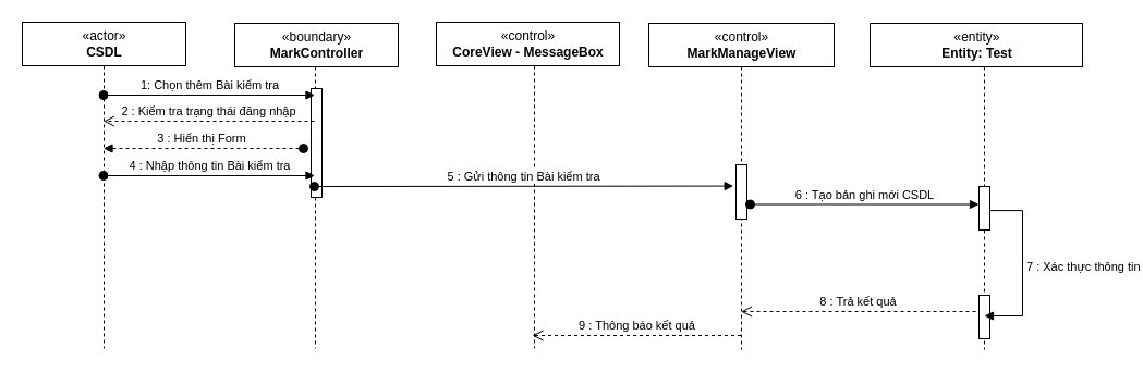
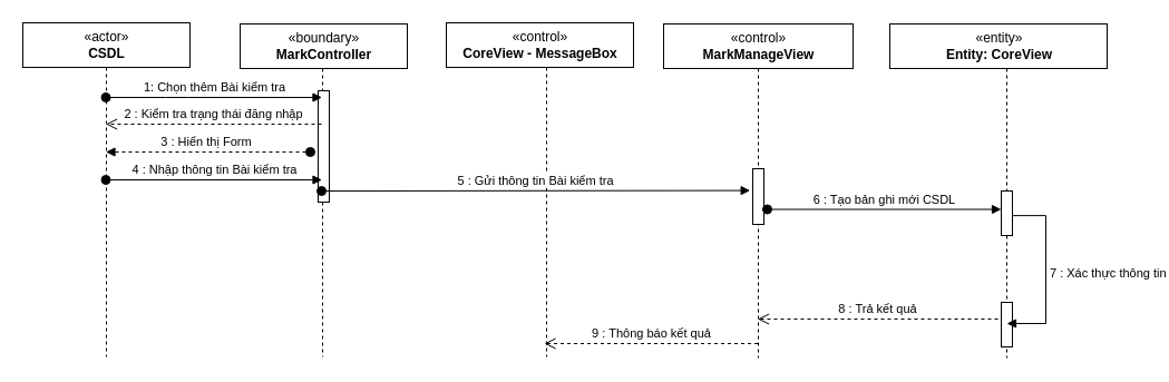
  <mxCell id="0" />
  <mxCell id="1" parent="0" />
  <mxCell id="2" value=":Object" style="shape=umlLifeline;perimeter=lifelinePerimeter;whiteSpace=wrap;html=1;container=1;collapsible=0;recursiveResize=0;outlineConnect=0;" parent="1" vertex="1"><mxGeometry x="45" y="20" width="100" height="300" as="geometry" /></mxCell>
  <mxCell id="3" value="«actor»&lt;br&gt;&lt;b&gt;CSDL&lt;/b&gt;" style="html=1;" parent="1" vertex="1"><mxGeometry x="20" y="20" width="150" height="40" as="geometry" /></mxCell>
  <mxCell id="4" value=":Object" style="shape=umlLifeline;perimeter=lifelinePerimeter;whiteSpace=wrap;html=1;container=1;collapsible=0;recursiveResize=0;outlineConnect=0;" parent="1" vertex="1"><mxGeometry x="215" y="21" width="148" height="299" as="geometry" /></mxCell>
  <mxCell id="5" value="«boundary»&lt;br&gt;&lt;b&gt;MarkController&lt;/b&gt;" style="html=1;" parent="4" vertex="1"><mxGeometry width="150" height="40" as="geometry" /></mxCell>
  <mxCell id="6" value="" style="html=1;points=[];perimeter=orthogonalPerimeter;" parent="4" vertex="1"><mxGeometry x="70" y="60" width="10" height="100" as="geometry" /></mxCell>
  <mxCell id="7" value=":Object" style="shape=umlLifeline;perimeter=lifelinePerimeter;whiteSpace=wrap;html=1;container=1;collapsible=0;recursiveResize=0;outlineConnect=0;" parent="1" vertex="1"><mxGeometry x="415" y="20" width="150" height="300" as="geometry" /></mxCell>
  <mxCell id="8" value="«control»&lt;br&gt;&lt;b&gt;CoreView - MessageBox&lt;/b&gt;" style="html=1;" parent="7" vertex="1"><mxGeometry x="-15" width="168" height="40" as="geometry" /></mxCell>
  <mxCell id="9" value=":Object" style="shape=umlLifeline;perimeter=lifelinePerimeter;whiteSpace=wrap;html=1;container=1;collapsible=0;recursiveResize=0;outlineConnect=0;" parent="1" vertex="1"><mxGeometry x="595" y="21" width="170" height="300" as="geometry" /></mxCell>
  <mxCell id="10" value="«control»&lt;br&gt;&lt;b&gt;MarkManageView&lt;/b&gt;" style="html=1;" parent="9" vertex="1"><mxGeometry width="170" height="40" as="geometry" /></mxCell>
  <mxCell id="11" value="" style="html=1;points=[];perimeter=orthogonalPerimeter;" parent="9" vertex="1"><mxGeometry x="80" y="130" width="10" height="50" as="geometry" /></mxCell>
  <mxCell id="12" value=":Object" style="shape=umlLifeline;perimeter=lifelinePerimeter;whiteSpace=wrap;html=1;container=1;collapsible=0;recursiveResize=0;outlineConnect=0;" parent="1" vertex="1"><mxGeometry x="813" y="21" width="180" height="300" as="geometry" /></mxCell>
- <mxCell id="13" value="«entity»&lt;br&gt;&lt;b&gt;Entity: Test&lt;/b&gt;" style="html=1;" parent="12" vertex="1"><mxGeometry x="-15" width="195" height="40" as="geometry" /></mxCell>
+ <mxCell id="13" value="«entity»&lt;br&gt;&lt;b&gt;Entity: CoreView&lt;/b&gt;" style="html=1;" parent="12" vertex="1"><mxGeometry x="-15" width="195" height="40" as="geometry" /></mxCell>
  <mxCell id="14" value="" style="html=1;points=[];perimeter=orthogonalPerimeter;" parent="12" vertex="1"><mxGeometry x="85" y="150" width="10" height="40" as="geometry" /></mxCell>
  <mxCell id="15" value="1: Chọn thêm Bài kiểm tra" style="html=1;verticalAlign=bottom;startArrow=oval;startFill=1;endArrow=block;startSize=8;" parent="1" target="4" edge="1"><mxGeometry width="60" relative="1" as="geometry"><mxPoint x="94.5" y="87" as="sourcePoint" /><mxPoint x="290" y="85" as="targetPoint" /><Array as="points"><mxPoint x="158" y="87" /></Array></mxGeometry></mxCell>
  <mxCell id="16" value="5 : Gửi thông tin Bài kiểm tra" style="html=1;verticalAlign=bottom;startArrow=oval;startFill=1;endArrow=block;startSize=8;entryX=-0.1;entryY=0.2;entryDx=0;entryDy=0;entryPerimeter=0;" parent="1" edge="1"><mxGeometry width="60" relative="1" as="geometry"><mxPoint x="288" y="171" as="sourcePoint" /><mxPoint x="672.68" y="170.58" as="targetPoint" /></mxGeometry></mxCell>
  <mxCell id="17" value="6 : Tạo bản ghi mới CSDL" style="html=1;verticalAlign=bottom;startArrow=oval;startFill=1;endArrow=block;startSize=8;exitX=0.8;exitY=0.39;exitDx=0;exitDy=0;exitPerimeter=0;" parent="1" target="14" edge="1"><mxGeometry width="60" relative="1" as="geometry"><mxPoint x="688" y="187.5" as="sourcePoint" /><mxPoint x="904.5" y="187.5" as="targetPoint" /></mxGeometry></mxCell>
  <mxCell id="18" value="" style="html=1;points=[];perimeter=orthogonalPerimeter;" parent="1" vertex="1"><mxGeometry x="898" y="271" width="10" height="40" as="geometry" /></mxCell>
  <mxCell id="19" value="7 : Xác thực thông tin" style="edgeStyle=orthogonalEdgeStyle;html=1;align=left;spacingLeft=2;endArrow=block;rounded=0;exitX=1.058;exitY=0.553;exitDx=0;exitDy=0;exitPerimeter=0;" parent="1" source="14" edge="1"><mxGeometry relative="1" as="geometry"><mxPoint x="944.5" y="192.88" as="sourcePoint" /><Array as="points"><mxPoint x="938" y="193" /><mxPoint x="938" y="290" /></Array><mxPoint x="903" y="290" as="targetPoint" /></mxGeometry></mxCell>
  <mxCell id="20" value="2 : Kiểm tra trạng thái đăng nhập" style="html=1;verticalAlign=bottom;endArrow=open;dashed=1;endSize=8;" parent="1" target="2" edge="1"><mxGeometry relative="1" as="geometry"><mxPoint x="288" y="111" as="sourcePoint" /><mxPoint x="358" y="211" as="targetPoint" /><Array as="points"><mxPoint x="208" y="111" /></Array></mxGeometry></mxCell>
  <mxCell id="21" value="3 : Hiển thị Form&amp;nbsp;" style="html=1;verticalAlign=bottom;startArrow=oval;startFill=1;endArrow=block;startSize=8;dashed=1;" parent="1" edge="1"><mxGeometry width="60" relative="1" as="geometry"><mxPoint x="278" y="136" as="sourcePoint" /><mxPoint x="94.5" y="136" as="targetPoint" /><Array as="points"><mxPoint x="158" y="136" /></Array></mxGeometry></mxCell>
  <mxCell id="22" value="8 : Trả kết quả" style="html=1;verticalAlign=bottom;endArrow=open;dashed=1;endSize=8;exitX=-0.3;exitY=0.375;exitDx=0;exitDy=0;exitPerimeter=0;" parent="1" source="18" target="9" edge="1"><mxGeometry relative="1" as="geometry"><mxPoint x="862.5" y="298" as="sourcePoint" /><mxPoint x="708" y="298" as="targetPoint" /></mxGeometry></mxCell>
  <mxCell id="23" value="9 : Thông báo kết quả" style="html=1;verticalAlign=bottom;endArrow=open;dashed=1;endSize=8;" parent="1" source="9" edge="1"><mxGeometry relative="1" as="geometry"><mxPoint x="648" y="308" as="sourcePoint" /><mxPoint x="488" y="308" as="targetPoint" /></mxGeometry></mxCell>
  <mxCell id="24" value="4 : Nhập thông tin Bài kiểm tra" style="html=1;verticalAlign=bottom;startArrow=oval;startFill=1;endArrow=block;startSize=8;" parent="1" source="2" target="4" edge="1"><mxGeometry width="60" relative="1" as="geometry"><mxPoint x="118" y="161" as="sourcePoint" /><mxPoint x="293" y="161" as="targetPoint" /><Array as="points"><mxPoint x="181.5" y="161" /></Array></mxGeometry></mxCell>
